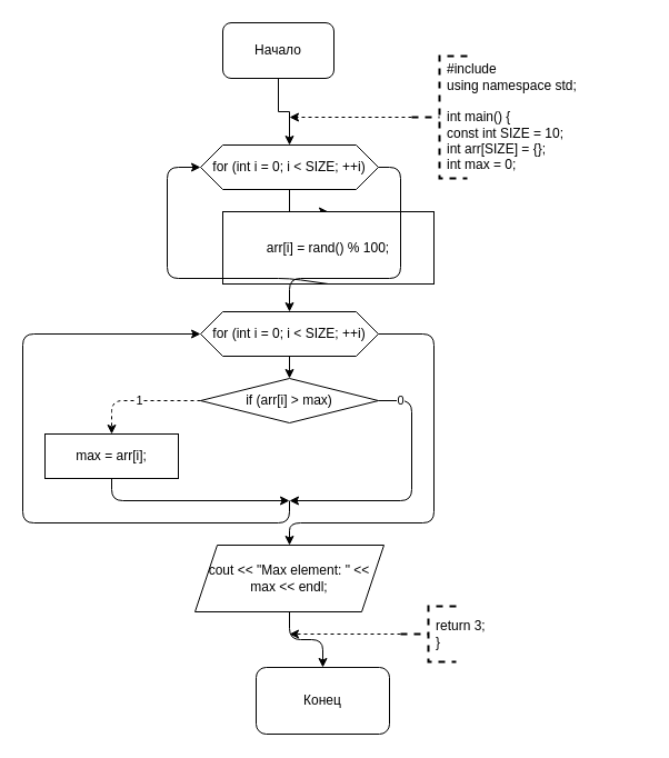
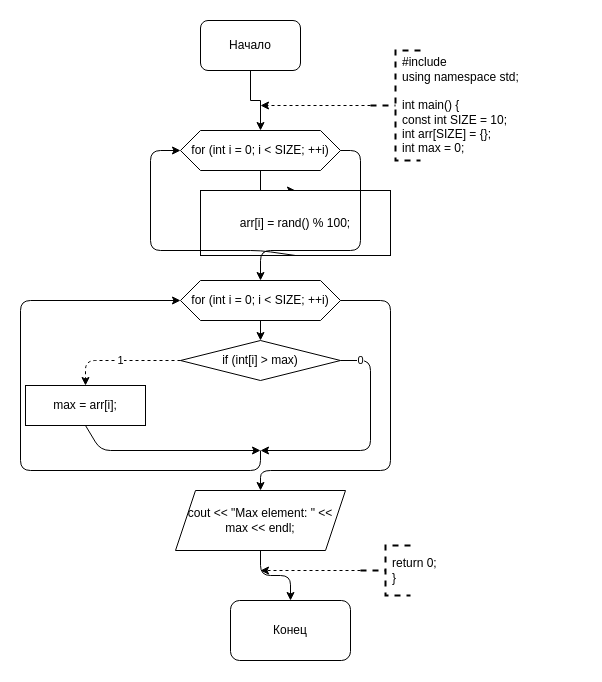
  <mxCell id="0" />
  <mxCell id="1" parent="0" />
  <mxCell id="2" style="edgeStyle=orthogonalEdgeStyle;rounded=0;orthogonalLoop=1;jettySize=auto;html=1;entryX=0.5;entryY=0;entryDx=0;entryDy=0;" edge="1" parent="1" source="3" target="5"><mxGeometry relative="1" as="geometry" /></mxCell>
  <mxCell id="3" value="Начало" style="rounded=1;whiteSpace=wrap;html=1;" vertex="1" parent="1"><mxGeometry x="200" y="20" width="100" height="50" as="geometry" /></mxCell>
  <mxCell id="4" style="edgeStyle=orthogonalEdgeStyle;rounded=0;orthogonalLoop=1;jettySize=auto;html=1;" edge="1" parent="1" source="5" target="6"><mxGeometry relative="1" as="geometry" /></mxCell>
  <mxCell id="5" value="for (int i = 0; i &amp;lt; SIZE; ++i)" style="shape=hexagon;perimeter=hexagonPerimeter2;whiteSpace=wrap;html=1;fixedSize=1;" vertex="1" parent="1"><mxGeometry x="180" y="130" width="160" height="40" as="geometry" /></mxCell>
  <mxCell id="6" value="arr[i] = rand() % 100;" style="rounded=0;whiteSpace=wrap;html=1;" vertex="1" parent="1"><mxGeometry x="200" y="190" width="190" height="65" as="geometry" /></mxCell>
  <mxCell id="7" value="" style="endArrow=classic;html=1;exitX=0.5;exitY=1;exitDx=0;exitDy=0;entryX=0;entryY=0.5;entryDx=0;entryDy=0;" edge="1" parent="1" source="6" target="5"><mxGeometry width="50" height="50" relative="1" as="geometry"><mxPoint x="250" y="340" as="sourcePoint" /><mxPoint x="300" y="290" as="targetPoint" /><Array as="points"><mxPoint x="260" y="250" /><mxPoint x="150" y="250" /><mxPoint x="150" y="150" /></Array></mxGeometry></mxCell>
  <mxCell id="8" value="" style="endArrow=classic;html=1;exitX=1;exitY=0.5;exitDx=0;exitDy=0;" edge="1" parent="1" source="5"><mxGeometry width="50" height="50" relative="1" as="geometry"><mxPoint x="250" y="340" as="sourcePoint" /><mxPoint x="260" y="280" as="targetPoint" /><Array as="points"><mxPoint x="360" y="150" /><mxPoint x="360" y="250" /><mxPoint x="260" y="250" /></Array></mxGeometry></mxCell>
  <mxCell id="9" value="Конец" style="rounded=1;whiteSpace=wrap;html=1;" vertex="1" parent="1"><mxGeometry x="230" y="600" width="120" height="60" as="geometry" /></mxCell>
  <mxCell id="10" style="edgeStyle=orthogonalEdgeStyle;rounded=0;orthogonalLoop=1;jettySize=auto;html=1;dashed=1;" edge="1" parent="1" source="11"><mxGeometry relative="1" as="geometry"><mxPoint x="260" y="105" as="targetPoint" /></mxGeometry></mxCell>
  <mxCell id="11" value="" style="strokeWidth=2;html=1;shape=mxgraph.flowchart.annotation_2;align=left;labelPosition=right;pointerEvents=1;dashed=1;" vertex="1" parent="1"><mxGeometry x="370" y="50" width="50" height="110" as="geometry" /></mxCell>
  <mxCell id="12" value="#include&amp;nbsp;&lt;br&gt;using namespace std;&lt;br&gt;&lt;br&gt;int main() {&lt;br&gt;const int SIZE = 10;&lt;br&gt;int arr[SIZE] = {};&lt;br&gt;int max = 0;" style="text;html=1;strokeColor=none;fillColor=none;align=left;verticalAlign=middle;whiteSpace=wrap;rounded=0;dashed=1;" vertex="1" parent="1"><mxGeometry x="400" y="50" width="180" height="110" as="geometry" /></mxCell>
  <mxCell id="13" style="edgeStyle=orthogonalEdgeStyle;rounded=0;orthogonalLoop=1;jettySize=auto;html=1;dashed=1;" edge="1" parent="1" source="14"><mxGeometry relative="1" as="geometry"><mxPoint x="260" y="570" as="targetPoint" /></mxGeometry></mxCell>
  <mxCell id="14" value="" style="strokeWidth=2;html=1;shape=mxgraph.flowchart.annotation_2;align=left;labelPosition=right;pointerEvents=1;dashed=1;" vertex="1" parent="1"><mxGeometry x="360" y="545" width="50" height="50" as="geometry" /></mxCell>
- <mxCell id="15" value="return 3;&lt;br&gt;}" style="text;html=1;strokeColor=none;fillColor=none;align=left;verticalAlign=middle;whiteSpace=wrap;rounded=0;dashed=1;" vertex="1" parent="1"><mxGeometry x="390" y="545" width="110" height="50" as="geometry" /></mxCell>
+ <mxCell id="15" value="return 0;&lt;br&gt;}" style="text;html=1;strokeColor=none;fillColor=none;align=left;verticalAlign=middle;whiteSpace=wrap;rounded=0;dashed=1;" vertex="1" parent="1"><mxGeometry x="390" y="545" width="110" height="50" as="geometry" /></mxCell>
  <mxCell id="16" style="edgeStyle=orthogonalEdgeStyle;rounded=1;orthogonalLoop=1;jettySize=auto;html=1;entryX=0.5;entryY=0;entryDx=0;entryDy=0;" edge="1" parent="1" source="17" target="19"><mxGeometry relative="1" as="geometry" /></mxCell>
  <mxCell id="17" value="for (int i = 0; i &amp;lt; SIZE; ++i)" style="shape=hexagon;perimeter=hexagonPerimeter2;whiteSpace=wrap;html=1;fixedSize=1;" vertex="1" parent="1"><mxGeometry x="180" y="280" width="160" height="40" as="geometry" /></mxCell>
  <mxCell id="18" value="1" style="edgeStyle=orthogonalEdgeStyle;rounded=1;orthogonalLoop=1;jettySize=auto;html=1;dashed=1;" edge="1" parent="1" source="19" target="20"><mxGeometry relative="1" as="geometry"><mxPoint x="110" y="390" as="targetPoint" /></mxGeometry></mxCell>
- <mxCell id="19" value="if (arr[i] &amp;gt; max)" style="rhombus;whiteSpace=wrap;html=1;" vertex="1" parent="1"><mxGeometry x="180" y="340" width="160" height="40" as="geometry" /></mxCell>
- <mxCell id="20" value="max = arr[i];" style="rounded=0;whiteSpace=wrap;html=1;" vertex="1" parent="1"><mxGeometry x="40" y="390" width="120" height="40" as="geometry" /></mxCell>
+ <mxCell id="19" value="if (int[i] &amp;gt; max)" style="rhombus;whiteSpace=wrap;html=1;" vertex="1" parent="1"><mxGeometry x="180" y="340" width="160" height="40" as="geometry" /></mxCell>
+ <mxCell id="20" value="max = arr[i];" style="rounded=0;whiteSpace=wrap;html=1;" vertex="1" parent="1"><mxGeometry x="25" y="385" width="120" height="40" as="geometry" /></mxCell>
  <mxCell id="21" value="0" style="endArrow=classic;html=1;exitX=1;exitY=0.5;exitDx=0;exitDy=0;" edge="1" parent="1" source="19"><mxGeometry x="-0.826" width="50" height="50" relative="1" as="geometry"><mxPoint x="250" y="440" as="sourcePoint" /><mxPoint x="260" y="450" as="targetPoint" /><Array as="points"><mxPoint x="370" y="360" /><mxPoint x="370" y="450" /></Array><mxPoint as="offset" /></mxGeometry></mxCell>
  <mxCell id="22" value="" style="endArrow=classic;html=1;exitX=0.5;exitY=1;exitDx=0;exitDy=0;" edge="1" parent="1" source="20"><mxGeometry width="50" height="50" relative="1" as="geometry"><mxPoint x="250" y="440" as="sourcePoint" /><mxPoint x="260" y="450" as="targetPoint" /><Array as="points"><mxPoint x="100" y="450" /></Array></mxGeometry></mxCell>
  <mxCell id="23" value="" style="endArrow=classic;html=1;entryX=0;entryY=0.5;entryDx=0;entryDy=0;" edge="1" parent="1" target="17"><mxGeometry width="50" height="50" relative="1" as="geometry"><mxPoint x="260" y="450" as="sourcePoint" /><mxPoint x="300" y="390" as="targetPoint" /><Array as="points"><mxPoint x="260" y="470" /><mxPoint x="20" y="470" /><mxPoint x="20" y="300" /></Array></mxGeometry></mxCell>
  <mxCell id="24" style="edgeStyle=orthogonalEdgeStyle;rounded=1;orthogonalLoop=1;jettySize=auto;html=1;entryX=0.5;entryY=0;entryDx=0;entryDy=0;" edge="1" parent="1" source="25" target="9"><mxGeometry relative="1" as="geometry" /></mxCell>
  <mxCell id="25" value="cout &amp;lt;&amp;lt; &quot;Max element: &quot; &amp;lt;&amp;lt; max &amp;lt;&amp;lt; endl;" style="shape=parallelogram;perimeter=parallelogramPerimeter;whiteSpace=wrap;html=1;fixedSize=1;" vertex="1" parent="1"><mxGeometry x="175" y="490" width="170" height="60" as="geometry" /></mxCell>
  <mxCell id="26" value="" style="endArrow=classic;html=1;exitX=1;exitY=0.5;exitDx=0;exitDy=0;entryX=0.5;entryY=0;entryDx=0;entryDy=0;" edge="1" parent="1" source="17" target="25"><mxGeometry width="50" height="50" relative="1" as="geometry"><mxPoint x="250" y="430" as="sourcePoint" /><mxPoint x="300" y="380" as="targetPoint" /><Array as="points"><mxPoint x="390" y="300" /><mxPoint x="390" y="470" /><mxPoint x="260" y="470" /></Array></mxGeometry></mxCell>
